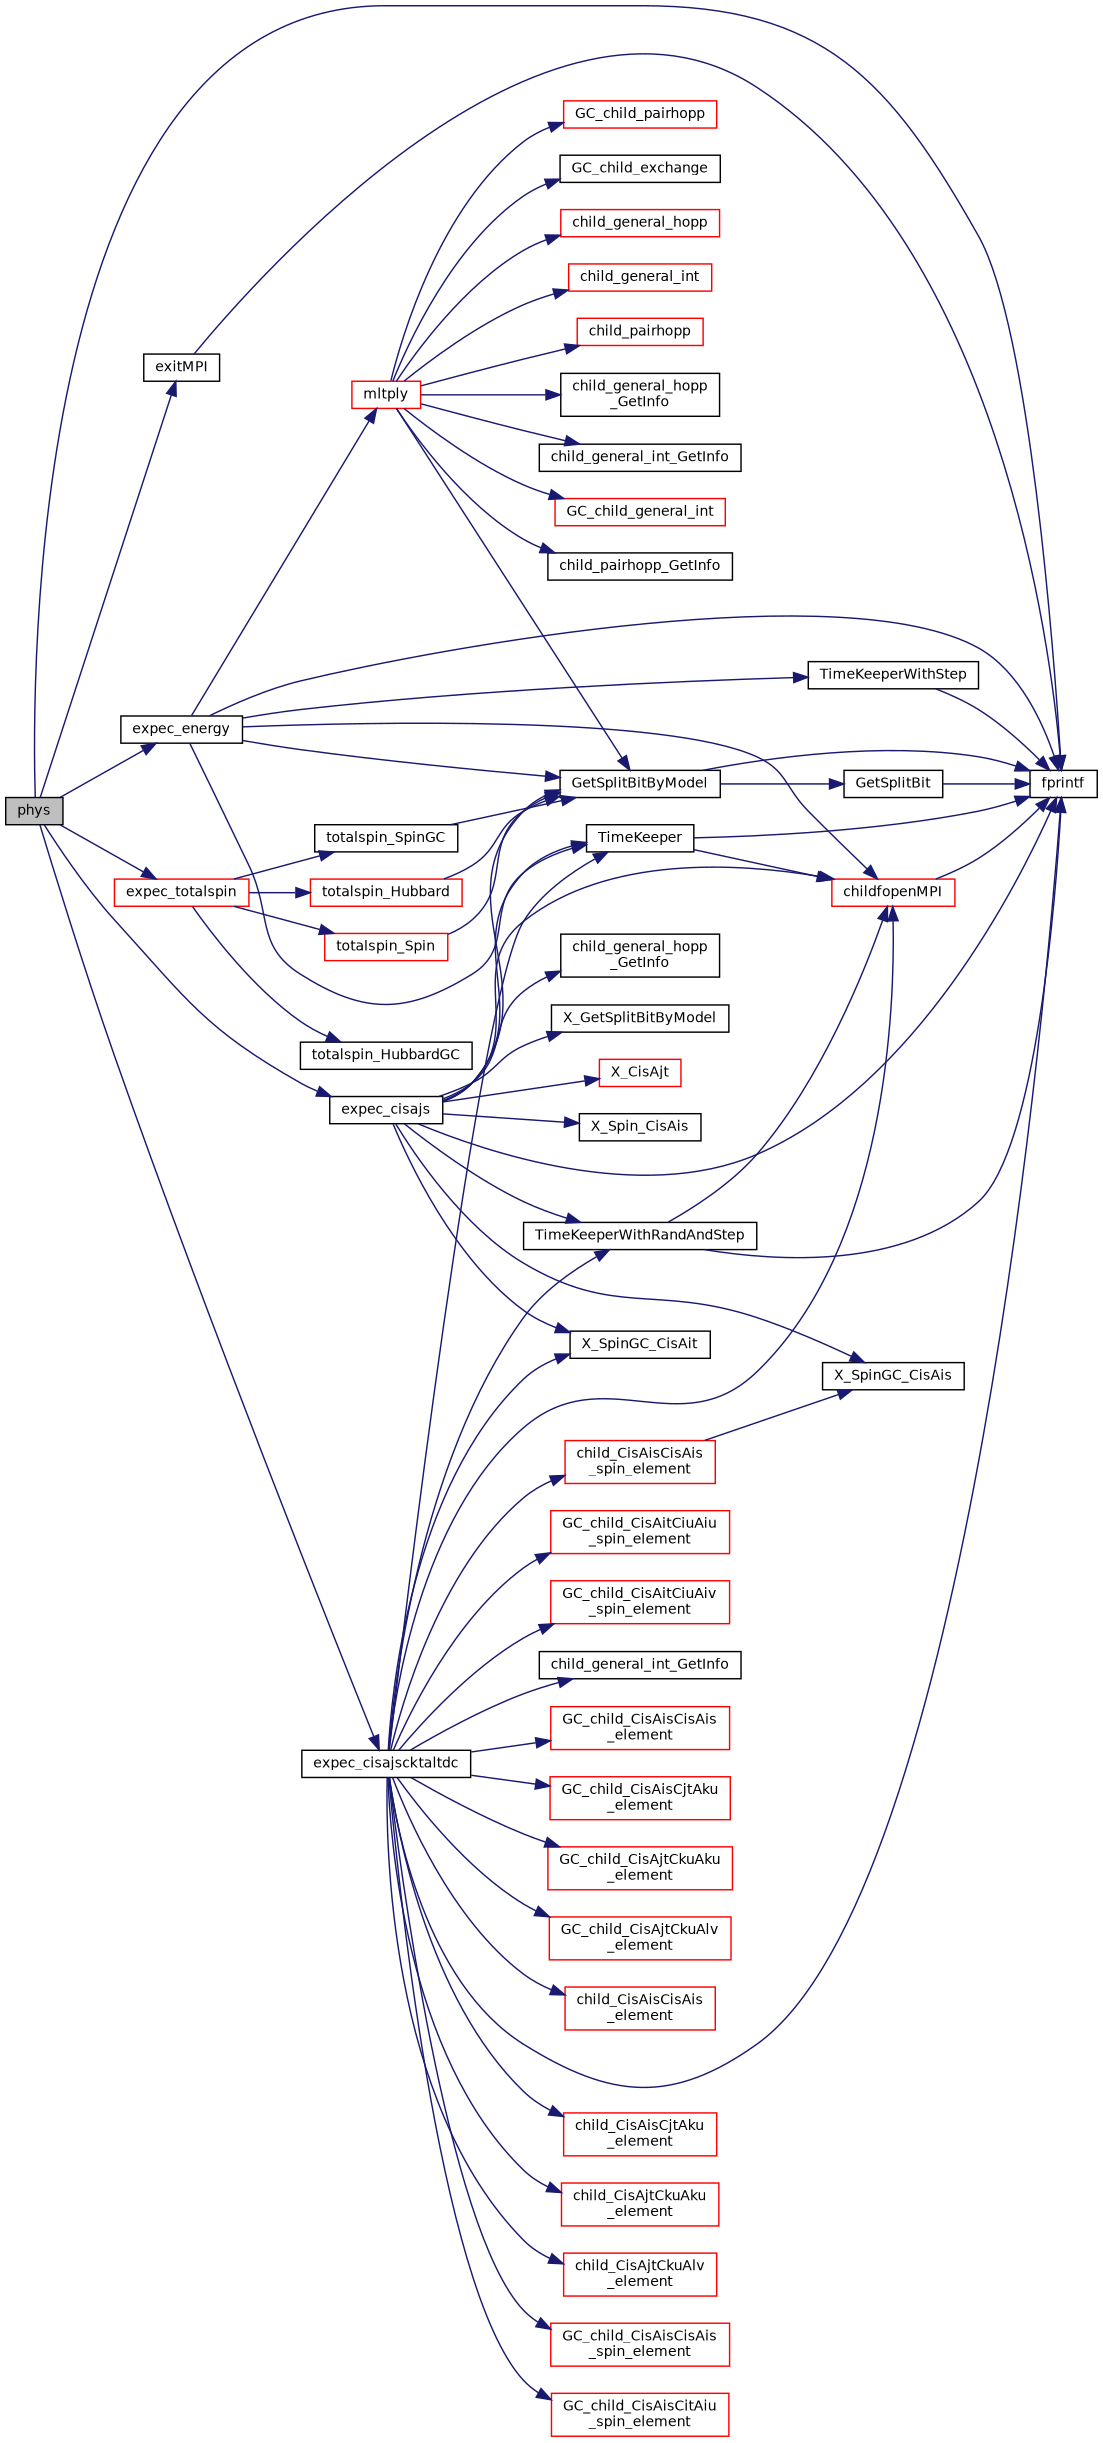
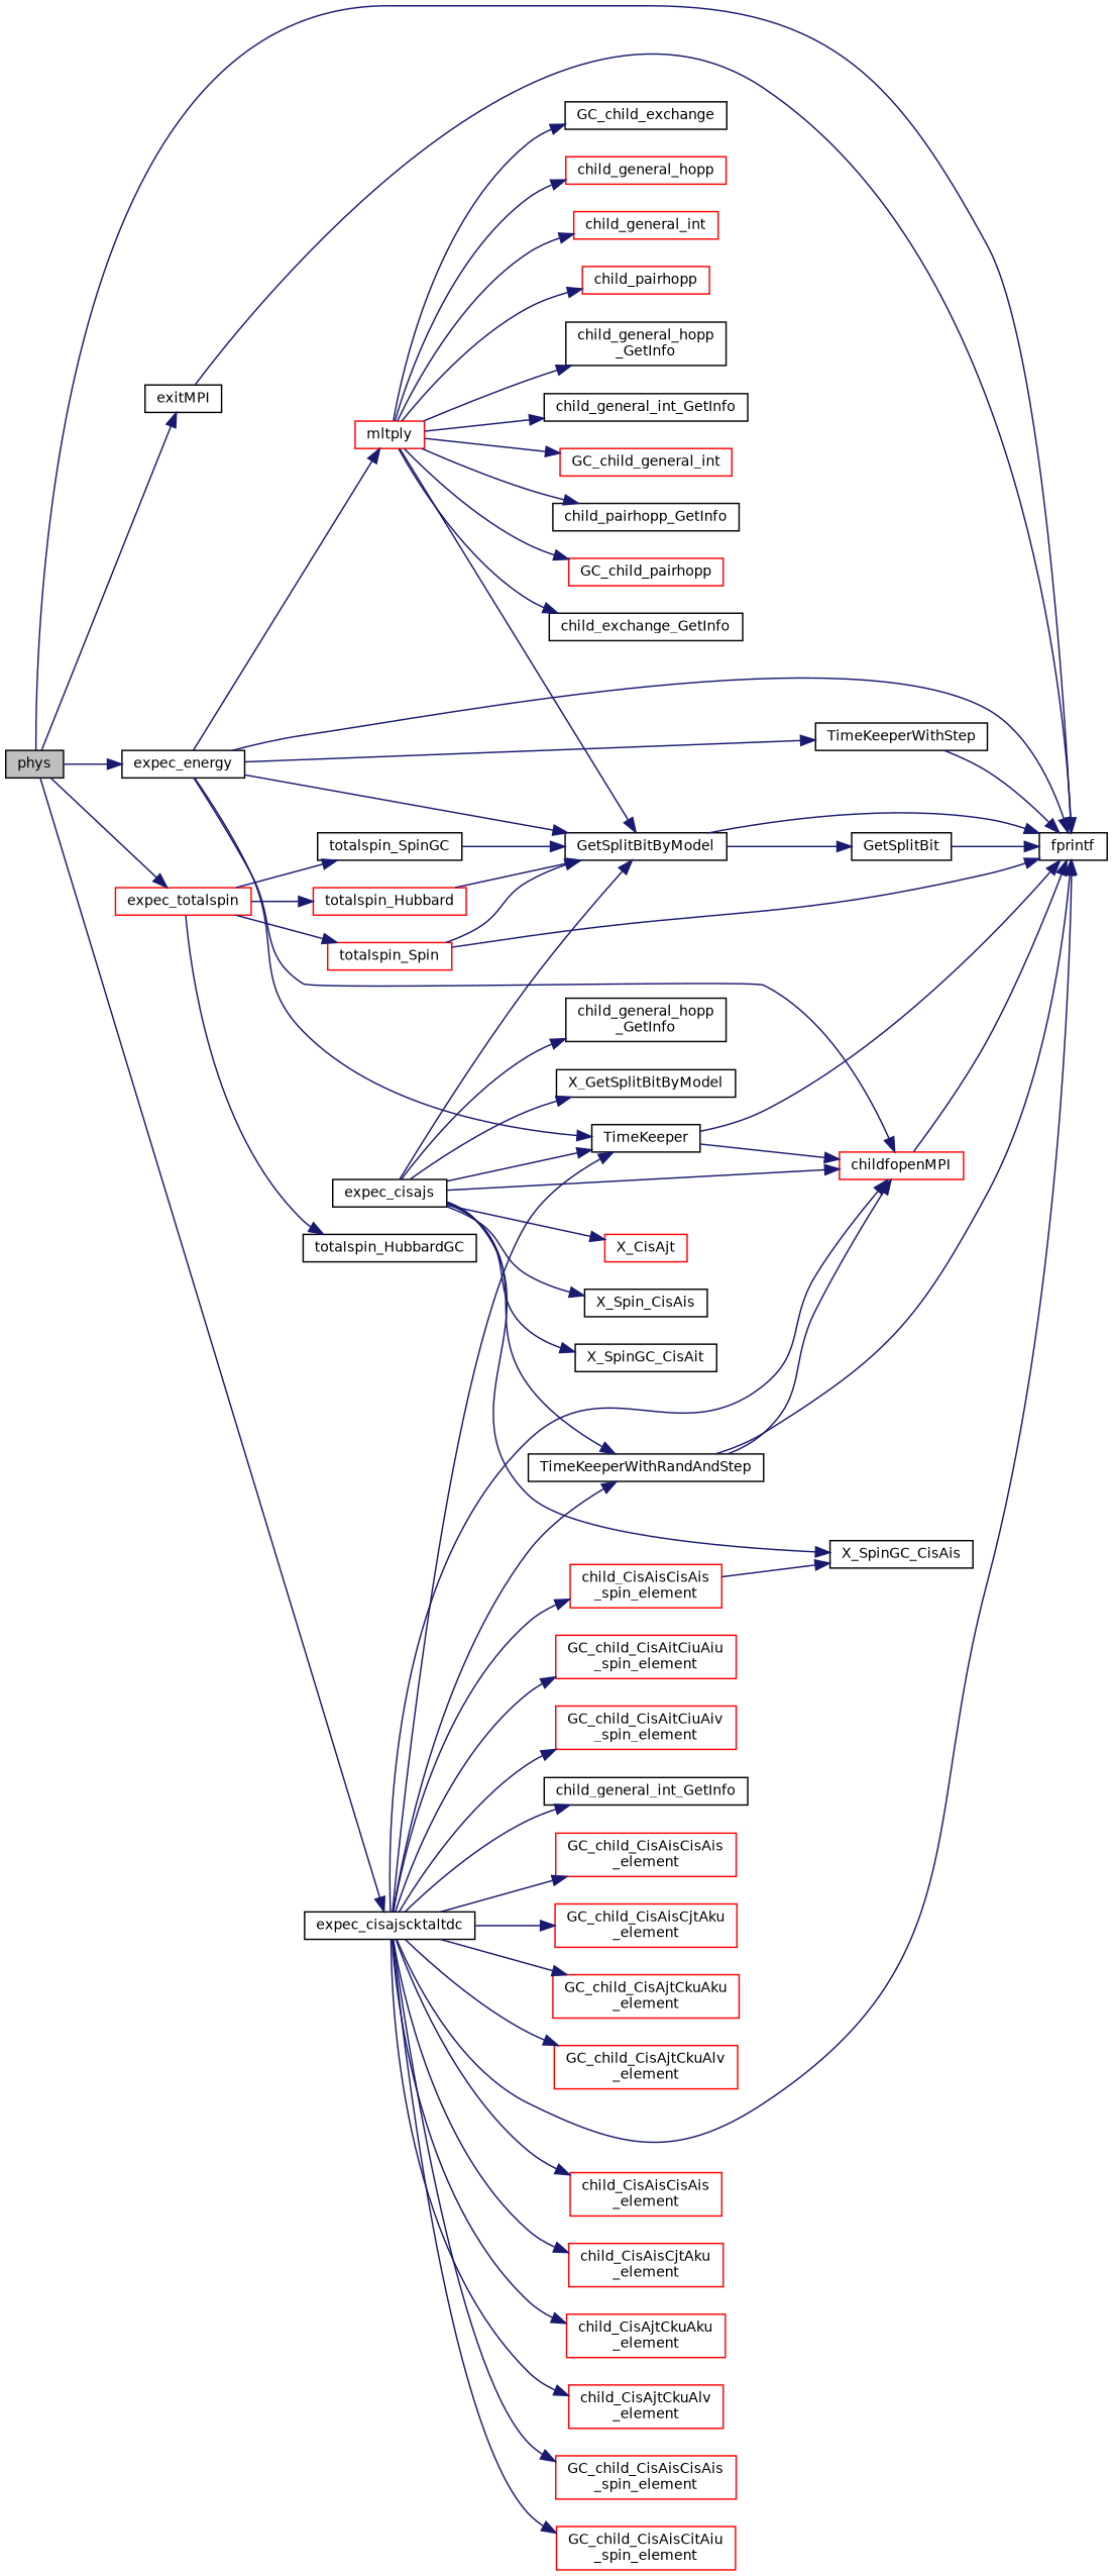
  digraph {
    rankdir=LR
    node [color=black fillcolor=white fontname=Helvetica fontsize=10 shape=record style=filled]
    edge [color=midnightblue fontname=Helvetica fontsize=10 labelfontname=Helvetica labelfontsize=10 style=solid]
    n1 [fillcolor=grey75 fontcolor=black height=0.2 label=phys width=0.4]
    n2 [height=0.2 label=expec_energy width=0.4]
    n3 [height=0.2 label=fprintf width=0.4]
    n4 [height=0.2 label=exitMPI width=0.4]
    n5 [height=0.2 label=expec_cisajs width=0.4]
    n6 [height=0.2 label=expec_cisajscktaltdc width=0.4]
    n7 [color=red height=0.2 label=expec_totalspin width=0.4]
    n8 [height=0.2 label=TimeKeeperWithStep width=0.4]
    n9 [color=red height=0.2 label=childfopenMPI width=0.4]
    n10 [height=0.2 label=GetSplitBitByModel width=0.4]
    n11 [color=red height=0.2 label=mltply width=0.4]
    n12 [height=0.2 label=TimeKeeper width=0.4]
    n13 [height=0.2 label=TimeKeeperWithRandAndStep width=0.4]
    n14 [height=0.2 label="child_general_hopp\l_GetInfo" width=0.4]
    n15 [height=0.2 label=X_GetSplitBitByModel width=0.4]
    n16 [color=red height=0.2 label=X_CisAjt width=0.4]
    n17 [height=0.2 label=X_Spin_CisAis width=0.4]
    n18 [height=0.2 label=X_SpinGC_CisAis width=0.4]
    n19 [height=0.2 label=X_SpinGC_CisAit width=0.4]
    n20 [height=0.2 label=child_general_int_GetInfo width=0.4]
    n21 [color=red height=0.2 label="GC_child_CisAisCisAis\l_element" width=0.4]
    n22 [color=red height=0.2 label="GC_child_CisAisCjtAku\l_element" width=0.4]
    n23 [color=red height=0.2 label="GC_child_CisAjtCkuAku\l_element" width=0.4]
    n24 [color=red height=0.2 label="GC_child_CisAjtCkuAlv\l_element" width=0.4]
    n25 [color=red height=0.2 label="child_CisAisCisAis\l_element" width=0.4]
    n26 [color=red height=0.2 label="child_CisAisCjtAku\l_element" width=0.4]
    n27 [color=red height=0.2 label="child_CisAjtCkuAku\l_element" width=0.4]
    n28 [color=red height=0.2 label="child_CisAjtCkuAlv\l_element" width=0.4]
    n29 [color=red height=0.2 label="child_CisAisCisAis\l_spin_element" width=0.4]
    n30 [color=red height=0.2 label="GC_child_CisAisCisAis\l_spin_element" width=0.4]
    n31 [color=red height=0.2 label="GC_child_CisAisCitAiu\l_spin_element" width=0.4]
    n32 [color=red height=0.2 label="GC_child_CisAitCiuAiu\l_spin_element" width=0.4]
    n33 [color=red height=0.2 label="GC_child_CisAitCiuAiv\l_spin_element" width=0.4]
    n34 [color=red height=0.2 label=totalspin_Spin width=0.4]
    n35 [height=0.2 label=totalspin_SpinGC width=0.4]
    n36 [color=red height=0.2 label=totalspin_Hubbard width=0.4]
    n37 [height=0.2 label=totalspin_HubbardGC width=0.4]
    n38 [height=0.2 label=GetSplitBit width=0.4]
    n39 [height=0.2 label="child_general_hopp\l_GetInfo" width=0.4]
    n40 [height=0.2 label=child_general_int_GetInfo width=0.4]
    n41 [color=red height=0.2 label=GC_child_general_int width=0.4]
    n42 [height=0.2 label=child_pairhopp_GetInfo width=0.4]
    n43 [color=red height=0.2 label=GC_child_pairhopp width=0.4]
+   n44 [height=0.2 label=child_exchange_GetInfo width=0.4]
    n45 [height=0.2 label=GC_child_exchange width=0.4]
    n46 [color=red height=0.2 label=child_general_hopp width=0.4]
    n47 [color=red height=0.2 label=child_general_int width=0.4]
    n48 [color=red height=0.2 label=child_pairhopp width=0.4]
    n1 -> n2
    n1 -> n3
    n1 -> n4
-   n1 -> n5
    n1 -> n6
    n1 -> n7
    n2 -> n3
    n2 -> n8
    n2 -> n9
    n2 -> n10
    n2 -> n11
    n2 -> n12
    n4 -> n3
-   n5 -> n3
+   n34 -> n3
    n5 -> n9
    n5 -> n10
    n5 -> n12
    n5 -> n13
    n5 -> n14
    n5 -> n15
    n5 -> n16
    n5 -> n17
    n5 -> n18
    n5 -> n19
    n6 -> n3
    n6 -> n9
    n6 -> n12
    n6 -> n13
-   n6 -> n19
    n6 -> n20
    n6 -> n21
    n6 -> n22
    n6 -> n23
    n6 -> n24
    n6 -> n25
    n6 -> n26
    n6 -> n27
    n6 -> n28
    n6 -> n29
    n6 -> n30
    n6 -> n31
    n6 -> n32
    n6 -> n33
    n7 -> n34
    n7 -> n35
    n7 -> n36
    n7 -> n37
    n8 -> n3
    n9 -> n3
    n10 -> n3
    n10 -> n38
    n11 -> n10
    n11 -> n39
    n11 -> n40
    n11 -> n41
    n11 -> n42
    n11 -> n43
+   n11 -> n44
    n11 -> n45
    n11 -> n46
    n11 -> n47
    n11 -> n48
    n12 -> n3
    n12 -> n9
    n13 -> n3
    n13 -> n9
    n29 -> n18
    n34 -> n10
    n35 -> n10
    n36 -> n10
    n38 -> n3
  }
